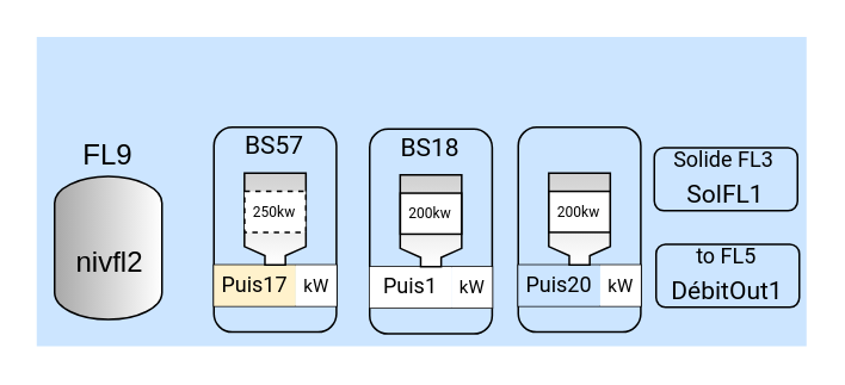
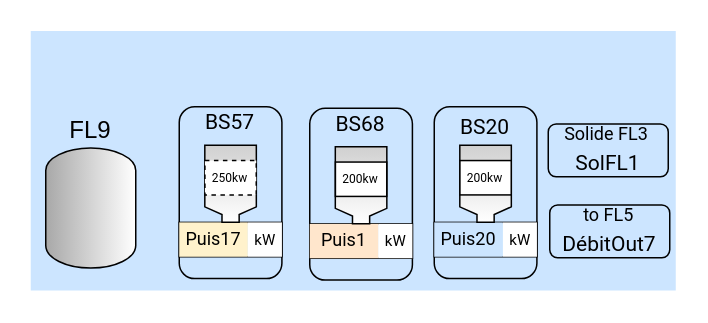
  <mxCell id="0" />
  <mxCell id="1" parent="0" />
  <mxCell id="2" value="" style="group" connectable="0" vertex="1" parent="1"><mxGeometry x="20" y="20" width="430" height="173" as="geometry" /></mxCell>
  <mxCell id="3" value="" style="group;fillColor=#CCE5FF;strokeColor=none;container=0;fontFamily=roboto;fontSource=https%3A%2F%2Ffonts.googleapis.com%2Fcss%3Ffamily%3Droboto;strokeWidth=4;" connectable="0" vertex="1" parent="2"><mxGeometry width="430" height="173" as="geometry" /></mxCell>
  <mxCell id="4" value="" style="verticalLabelPosition=bottom;outlineConnect=0;align=center;dashed=0;html=1;verticalAlign=top;shape=mxgraph.pid2misc.column;columnType=common;fontSize=22;gradientColor=#A8A8A8;gradientDirection=west;fontColor=#1F497D;container=0;" vertex="1" parent="2"><mxGeometry x="10" y="78.04" width="60" height="80" as="geometry" /></mxCell>
  <mxCell id="5" value="FL9" style="text;html=1;strokeColor=none;fillColor=none;align=center;verticalAlign=middle;whiteSpace=wrap;rounded=0;fontSize=16;container=0;" vertex="1" parent="2"><mxGeometry x="10" y="51.04" width="60" height="30" as="geometry" /></mxCell>
- <mxCell id="6" value="nivfl2" style="text;html=1;strokeColor=none;fillColor=none;align=center;verticalAlign=middle;whiteSpace=wrap;rounded=0;fontSize=16;container=0;" vertex="1" parent="2"><mxGeometry x="11" y="111.04" width="60" height="30" as="geometry" /></mxCell>
  <mxCell id="7" value="" style="rounded=0;whiteSpace=wrap;html=1;fillColor=none;container=0;fontFamily=roboto;fontSource=https%3A%2F%2Ffonts.googleapis.com%2Fcss%3Ffamily%3Droboto;" vertex="1" parent="2"><mxGeometry x="99.0" y="127.602" width="68.444" height="22.905" as="geometry" /></mxCell>
  <mxCell id="8" value="" style="whiteSpace=wrap;html=1;fillColor=none;container=0;fontFamily=roboto;fontSource=https%3A%2F%2Ffonts.googleapis.com%2Fcss%3Ffamily%3Droboto;rounded=1;" vertex="1" parent="2"><mxGeometry x="99.0" y="50.564" width="68.444" height="114.523" as="geometry" /></mxCell>
  <mxCell id="9" value="BS57" style="text;html=1;strokeColor=none;fillColor=none;align=center;verticalAlign=middle;whiteSpace=wrap;rounded=0;container=0;fontSize=14;fontFamily=roboto;fontSource=https%3A%2F%2Ffonts.googleapis.com%2Fcss%3Ffamily%3Droboto;" vertex="1" parent="2"><mxGeometry x="99.0" y="44" width="68.444" height="34.357" as="geometry" /></mxCell>
  <mxCell id="10" value="kW" style="whiteSpace=wrap;html=1;strokeColor=none;fontSize=10;container=0;fontFamily=roboto;fontSource=https%3A%2F%2Ffonts.googleapis.com%2Fcss%3Ffamily%3Droboto;" vertex="1" parent="2"><mxGeometry x="144.63" y="127.602" width="22.815" height="22.905" as="geometry" /></mxCell>
  <mxCell id="11" value="Puis17" style="whiteSpace=wrap;html=1;strokeColor=none;container=0;fontFamily=roboto;fontSource=https%3A%2F%2Ffonts.googleapis.com%2Fcss%3Ffamily%3Droboto;fillColor=#fff2cc;" vertex="1" parent="2"><mxGeometry x="99.0" y="127.602" width="45.63" height="22.905" as="geometry" /></mxCell>
  <mxCell id="12" value="" style="shape=mxgraph.pid.shaping_machines.shaping_machine_(horizontal);html=1;pointerEvents=1;align=center;verticalLabelPosition=bottom;verticalAlign=top;dashed=0;gradientColor=#D0D0D0;gradientDirection=west;container=0;rotation=90;fontFamily=roboto;fontSource=https%3A%2F%2Ffonts.googleapis.com%2Fcss%3Ffamily%3Droboto;" vertex="1" parent="2"><mxGeometry x="107.556" y="84.656" width="51.333" height="34.357" as="geometry" /></mxCell>
  <mxCell id="13" value="250kw" style="whiteSpace=wrap;html=1;container=0;fontSize=8;fontFamily=roboto;fontSource=https%3A%2F%2Ffonts.googleapis.com%2Fcss%3Ffamily%3Droboto;dashed=1;" vertex="1" parent="2"><mxGeometry x="116.111" y="86.373" width="34.222" height="22.905" as="geometry" /></mxCell>
  <mxCell id="14" value="" style="rounded=0;whiteSpace=wrap;html=1;fillColor=none;container=0;fontFamily=roboto;fontSource=https%3A%2F%2Ffonts.googleapis.com%2Fcss%3Ffamily%3Droboto;" vertex="1" parent="2"><mxGeometry x="186.0" y="128.602" width="68.444" height="22.905" as="geometry" /></mxCell>
  <mxCell id="15" value="" style="whiteSpace=wrap;html=1;fillColor=none;container=0;fontFamily=roboto;fontSource=https%3A%2F%2Ffonts.googleapis.com%2Fcss%3Ffamily%3Droboto;rounded=1;" vertex="1" parent="2"><mxGeometry x="186.0" y="51.564" width="68.444" height="114.523" as="geometry" /></mxCell>
- <mxCell id="16" value="BS18" style="text;html=1;strokeColor=none;fillColor=none;align=center;verticalAlign=middle;whiteSpace=wrap;rounded=0;container=0;fontSize=14;fontFamily=roboto;fontSource=https%3A%2F%2Ffonts.googleapis.com%2Fcss%3Ffamily%3Droboto;" vertex="1" parent="2"><mxGeometry x="186.0" y="45" width="68.444" height="34.357" as="geometry" /></mxCell>
+ <mxCell id="16" value="BS68" style="text;html=1;strokeColor=none;fillColor=none;align=center;verticalAlign=middle;whiteSpace=wrap;rounded=0;container=0;fontSize=14;fontFamily=roboto;fontSource=https%3A%2F%2Ffonts.googleapis.com%2Fcss%3Ffamily%3Droboto;" vertex="1" parent="2"><mxGeometry x="186.0" y="45" width="68.444" height="34.357" as="geometry" /></mxCell>
  <mxCell id="17" value="kW" style="whiteSpace=wrap;html=1;strokeColor=none;fontSize=10;container=0;fontFamily=roboto;fontSource=https%3A%2F%2Ffonts.googleapis.com%2Fcss%3Ffamily%3Droboto;" vertex="1" parent="2"><mxGeometry x="231.63" y="128.602" width="22.815" height="22.905" as="geometry" /></mxCell>
- <mxCell id="18" value="Puis1" style="whiteSpace=wrap;html=1;strokeColor=none;container=0;fontFamily=roboto;fontSource=https%3A%2F%2Ffonts.googleapis.com%2Fcss%3Ffamily%3Droboto;" vertex="1" parent="2"><mxGeometry x="186.0" y="128.602" width="45.63" height="22.905" as="geometry" /></mxCell>
+ <mxCell id="18" value="Puis1" style="whiteSpace=wrap;html=1;strokeColor=none;container=0;fontFamily=roboto;fontSource=https%3A%2F%2Ffonts.googleapis.com%2Fcss%3Ffamily%3Droboto;fillColor=#ffe6cc;" vertex="1" parent="2"><mxGeometry x="186.0" y="128.602" width="45.63" height="22.905" as="geometry" /></mxCell>
  <mxCell id="19" value="" style="shape=mxgraph.pid.shaping_machines.shaping_machine_(horizontal);html=1;pointerEvents=1;align=center;verticalLabelPosition=bottom;verticalAlign=top;dashed=0;gradientColor=#D0D0D0;gradientDirection=west;container=0;rotation=90;fontFamily=roboto;fontSource=https%3A%2F%2Ffonts.googleapis.com%2Fcss%3Ffamily%3Droboto;" vertex="1" parent="2"><mxGeometry x="194.556" y="85.656" width="51.333" height="34.357" as="geometry" /></mxCell>
  <mxCell id="20" value="200kw" style="whiteSpace=wrap;html=1;container=0;fontSize=8;fontFamily=roboto;fontSource=https%3A%2F%2Ffonts.googleapis.com%2Fcss%3Ffamily%3Droboto;" vertex="1" parent="2"><mxGeometry x="203.111" y="87.373" width="34.222" height="22.905" as="geometry" /></mxCell>
  <mxCell id="21" value="" style="rounded=0;whiteSpace=wrap;html=1;fillColor=none;container=0;fontFamily=roboto;fontSource=https%3A%2F%2Ffonts.googleapis.com%2Fcss%3Ffamily%3Droboto;" vertex="1" parent="2"><mxGeometry x="269.0" y="127.602" width="68.444" height="22.905" as="geometry" /></mxCell>
  <mxCell id="22" value="" style="whiteSpace=wrap;html=1;fillColor=none;container=0;fontFamily=roboto;fontSource=https%3A%2F%2Ffonts.googleapis.com%2Fcss%3Ffamily%3Droboto;rounded=1;" vertex="1" parent="2"><mxGeometry x="269.0" y="50.564" width="68.444" height="114.523" as="geometry" /></mxCell>
+ <mxCell id="23" value="BS20" style="text;html=1;strokeColor=none;fillColor=none;align=center;verticalAlign=middle;whiteSpace=wrap;rounded=0;container=0;fontSize=14;fontFamily=roboto;fontSource=https%3A%2F%2Ffonts.googleapis.com%2Fcss%3Ffamily%3Droboto;" vertex="1" parent="2"><mxGeometry x="269" y="50" width="68.44" height="28.36" as="geometry" /></mxCell>
  <mxCell id="24" value="kW" style="whiteSpace=wrap;html=1;strokeColor=none;fontSize=10;container=0;fontFamily=roboto;fontSource=https%3A%2F%2Ffonts.googleapis.com%2Fcss%3Ffamily%3Droboto;" vertex="1" parent="2"><mxGeometry x="314.63" y="127.602" width="22.815" height="22.905" as="geometry" /></mxCell>
  <mxCell id="25" value="Puis20" style="whiteSpace=wrap;html=1;strokeColor=none;container=0;fontFamily=roboto;fontSource=https%3A%2F%2Ffonts.googleapis.com%2Fcss%3Ffamily%3Droboto;fillColor=#cce5ff;" vertex="1" parent="2"><mxGeometry x="269.0" y="127.602" width="45.63" height="22.905" as="geometry" /></mxCell>
  <mxCell id="26" value="" style="shape=mxgraph.pid.shaping_machines.shaping_machine_(horizontal);html=1;pointerEvents=1;align=center;verticalLabelPosition=bottom;verticalAlign=top;dashed=0;gradientColor=#D0D0D0;gradientDirection=west;container=0;rotation=90;fontFamily=roboto;fontSource=https%3A%2F%2Ffonts.googleapis.com%2Fcss%3Ffamily%3Droboto;" vertex="1" parent="2"><mxGeometry x="277.556" y="84.656" width="51.333" height="34.357" as="geometry" /></mxCell>
  <mxCell id="27" value="200kw" style="whiteSpace=wrap;html=1;container=0;fontSize=8;fontFamily=roboto;fontSource=https%3A%2F%2Ffonts.googleapis.com%2Fcss%3Ffamily%3Droboto;" vertex="1" parent="2"><mxGeometry x="286.111" y="86.373" width="34.222" height="22.905" as="geometry" /></mxCell>
  <mxCell id="28" value="" style="group" vertex="1" connectable="0" parent="1"><mxGeometry x="366" y="132.98" width="80" height="38.17" as="geometry" /></mxCell>
  <mxCell id="29" value="" style="whiteSpace=wrap;html=1;container=0;fillColor=none;fontFamily=roboto;fontSource=https%3A%2F%2Ffonts.googleapis.com%2Fcss%3Ffamily%3Droboto;rounded=1;" vertex="1" parent="28"><mxGeometry y="3.024" width="80" height="35.146" as="geometry" /></mxCell>
- <mxCell id="30" value="DébitOut1" style="rounded=0;whiteSpace=wrap;html=1;strokeColor=none;fillColor=none;container=0;fontFamily=roboto;fontSource=https%3A%2F%2Ffonts.googleapis.com%2Fcss%3Ffamily%3Droboto;fontSize=14;" vertex="1" parent="28"><mxGeometry y="19.082" width="80" height="19.088" as="geometry" /></mxCell>
+ <mxCell id="30" value="DébitOut7" style="rounded=0;whiteSpace=wrap;html=1;strokeColor=none;fillColor=none;container=0;fontFamily=roboto;fontSource=https%3A%2F%2Ffonts.googleapis.com%2Fcss%3Ffamily%3Droboto;fontSize=14;" vertex="1" parent="28"><mxGeometry y="19.082" width="80" height="19.088" as="geometry" /></mxCell>
  <mxCell id="31" value="to FL5" style="text;html=1;strokeColor=none;fillColor=none;align=center;verticalAlign=middle;whiteSpace=wrap;rounded=0;container=0;fontFamily=roboto;fontSource=https%3A%2F%2Ffonts.googleapis.com%2Fcss%3Ffamily%3Droboto;" vertex="1" parent="28"><mxGeometry x="6.48" width="67.048" height="19.085" as="geometry" /></mxCell>
  <mxCell id="32" value="" style="group" vertex="1" connectable="0" parent="1"><mxGeometry x="365" y="78.98" width="80" height="38.17" as="geometry" /></mxCell>
  <mxCell id="33" value="" style="whiteSpace=wrap;html=1;container=0;fillColor=none;fontFamily=roboto;fontSource=https%3A%2F%2Ffonts.googleapis.com%2Fcss%3Ffamily%3Droboto;rounded=1;" vertex="1" parent="32"><mxGeometry y="3.024" width="80" height="35.146" as="geometry" /></mxCell>
  <mxCell id="34" value="SolFL1" style="rounded=0;whiteSpace=wrap;html=1;strokeColor=none;fillColor=none;container=0;fontFamily=roboto;fontSource=https%3A%2F%2Ffonts.googleapis.com%2Fcss%3Ffamily%3Droboto;fontSize=14;" vertex="1" parent="32"><mxGeometry y="19.082" width="80" height="19.088" as="geometry" /></mxCell>
  <mxCell id="35" value="Solide FL3" style="text;html=1;strokeColor=none;fillColor=none;align=center;verticalAlign=middle;whiteSpace=wrap;rounded=0;container=0;fontFamily=roboto;fontSource=https%3A%2F%2Ffonts.googleapis.com%2Fcss%3Ffamily%3Droboto;" vertex="1" parent="32"><mxGeometry x="1.909" width="73.52" height="19.088" as="geometry" /></mxCell>
